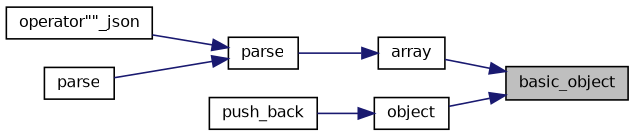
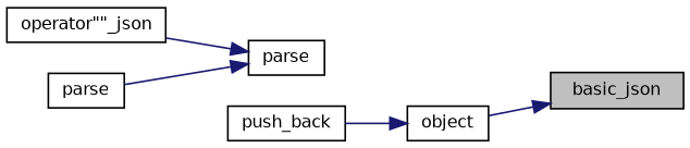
  digraph {
    rankdir=RL
    node [color=black fillcolor=white fontname=Helvetica fontsize=10 shape=record style=filled]
    edge [color=midnightblue dir=back fontname=Helvetica fontsize=10 labelfontname=Helvetica labelfontsize=10 style=solid]
-   n1 [fillcolor=grey75 fontcolor=black height=0.2 label=basic_object width=0.4]
-   n2 [height=0.2 label=array width=0.4]
+   n1 [fillcolor=grey75 fontcolor=black height=0.2 label=basic_json width=0.4]
    n3 [height=0.2 label=object width=0.4]
    n4 [height=0.2 label=parse width=0.4]
    n5 [height=0.2 label=push_back width=0.4]
    n6 [height=0.2 label="operator\"\"_json" width=0.4]
    n7 [height=0.2 label=parse width=0.4]
-   n1 -> n2
    n1 -> n3
-   n2 -> n4
    n3 -> n5
    n4 -> n6
    n4 -> n7
  }
